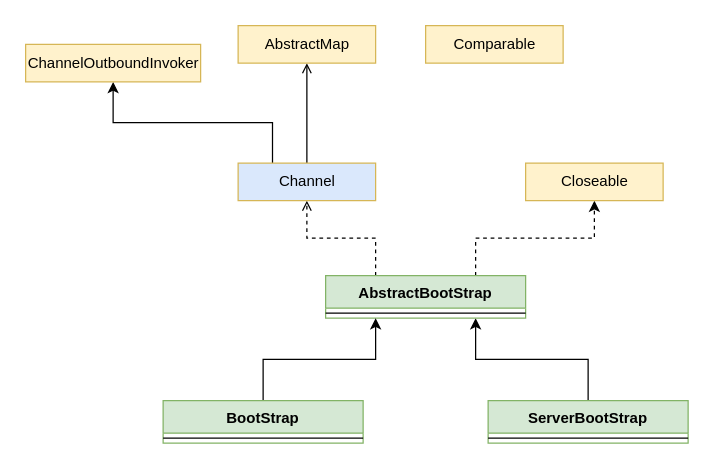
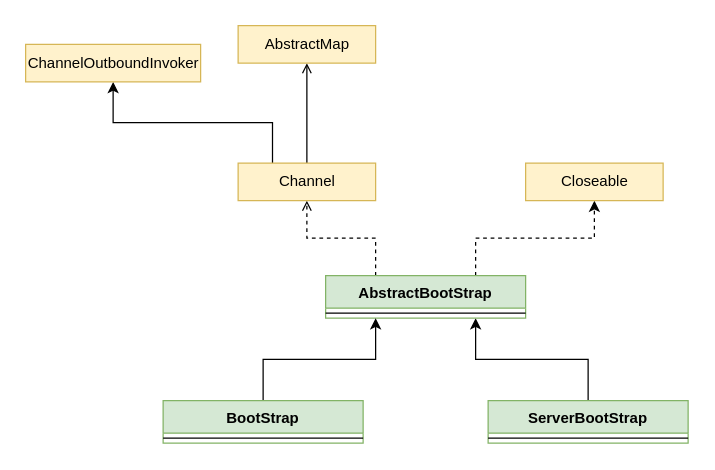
  <mxCell id="0" />
  <mxCell id="1" parent="0" />
  <mxCell id="2" style="edgeStyle=orthogonalEdgeStyle;rounded=0;orthogonalLoop=1;jettySize=auto;html=1;entryX=0.75;entryY=1;entryDx=0;entryDy=0;" edge="1" parent="1" source="3" target="7"><mxGeometry relative="1" as="geometry" /></mxCell>
  <mxCell id="3" value="ServerBootStrap" style="swimlane;fontStyle=1;align=center;verticalAlign=top;childLayout=stackLayout;horizontal=1;startSize=26;horizontalStack=0;resizeParent=1;resizeParentMax=0;resizeLast=0;collapsible=1;marginBottom=0;fillColor=#d5e8d4;strokeColor=#82b366;" vertex="1" parent="1"><mxGeometry x="390" y="320" width="160" height="34" as="geometry" /></mxCell>
  <mxCell id="4" value="" style="line;strokeWidth=1;fillColor=none;align=left;verticalAlign=middle;spacingTop=-1;spacingLeft=3;spacingRight=3;rotatable=0;labelPosition=right;points=[];portConstraint=eastwest;" vertex="1" parent="3"><mxGeometry y="26" width="160" height="8" as="geometry" /></mxCell>
  <mxCell id="5" style="edgeStyle=orthogonalEdgeStyle;rounded=0;orthogonalLoop=1;jettySize=auto;html=1;exitX=0.25;exitY=0;exitDx=0;exitDy=0;dashed=1;endArrow=open;" edge="1" parent="1" source="7" target="11"><mxGeometry relative="1" as="geometry"><Array as="points"><mxPoint x="300" y="190" /><mxPoint x="245" y="190" /></Array></mxGeometry></mxCell>
  <mxCell id="6" style="edgeStyle=orthogonalEdgeStyle;rounded=0;orthogonalLoop=1;jettySize=auto;html=1;exitX=0.75;exitY=0;exitDx=0;exitDy=0;entryX=0.5;entryY=1;entryDx=0;entryDy=0;dashed=1;" edge="1" parent="1" source="7" target="12"><mxGeometry relative="1" as="geometry" /></mxCell>
  <mxCell id="7" value="AbstractBootStrap" style="swimlane;fontStyle=1;align=center;verticalAlign=top;childLayout=stackLayout;horizontal=1;startSize=26;horizontalStack=0;resizeParent=1;resizeParentMax=0;resizeLast=0;collapsible=1;marginBottom=0;fillColor=#d5e8d4;strokeColor=#82b366;" vertex="1" parent="1"><mxGeometry x="260" y="220" width="160" height="34" as="geometry" /></mxCell>
  <mxCell id="8" value="" style="line;strokeWidth=1;fillColor=none;align=left;verticalAlign=middle;spacingTop=-1;spacingLeft=3;spacingRight=3;rotatable=0;labelPosition=right;points=[];portConstraint=eastwest;" vertex="1" parent="7"><mxGeometry y="26" width="160" height="8" as="geometry" /></mxCell>
  <mxCell id="9" style="edgeStyle=orthogonalEdgeStyle;rounded=0;orthogonalLoop=1;jettySize=auto;html=1;endArrow=open;" edge="1" parent="1" source="11" target="13"><mxGeometry relative="1" as="geometry" /></mxCell>
  <mxCell id="10" style="edgeStyle=orthogonalEdgeStyle;rounded=0;orthogonalLoop=1;jettySize=auto;html=1;exitX=0.25;exitY=0;exitDx=0;exitDy=0;entryX=0.5;entryY=1;entryDx=0;entryDy=0;" edge="1" parent="1" source="11" target="14"><mxGeometry relative="1" as="geometry" /></mxCell>
- <mxCell id="11" value="Channel" style="html=1;fillColor=#dae8fc;strokeColor=#d6b656;" vertex="1" parent="1"><mxGeometry x="190" y="130" width="110" height="30" as="geometry" /></mxCell>
+ <mxCell id="11" value="Channel" style="html=1;fillColor=#fff2cc;strokeColor=#d6b656;" vertex="1" parent="1"><mxGeometry x="190" y="130" width="110" height="30" as="geometry" /></mxCell>
  <mxCell id="12" value="Closeable" style="html=1;fillColor=#fff2cc;strokeColor=#d6b656;" vertex="1" parent="1"><mxGeometry x="420" y="130" width="110" height="30" as="geometry" /></mxCell>
  <mxCell id="13" value="AbstractMap" style="html=1;fillColor=#fff2cc;strokeColor=#d6b656;" vertex="1" parent="1"><mxGeometry x="190" y="20" width="110" height="30" as="geometry" /></mxCell>
  <mxCell id="14" value="ChannelOutboundInvoker" style="html=1;fillColor=#fff2cc;strokeColor=#d6b656;" vertex="1" parent="1"><mxGeometry x="20" y="35" width="140" height="30" as="geometry" /></mxCell>
- <mxCell id="15" value="Comparable" style="html=1;fillColor=#fff2cc;strokeColor=#d6b656;" vertex="1" parent="1"><mxGeometry x="340" y="20" width="110" height="30" as="geometry" /></mxCell>
  <mxCell id="16" style="edgeStyle=orthogonalEdgeStyle;rounded=0;orthogonalLoop=1;jettySize=auto;html=1;entryX=0.25;entryY=1;entryDx=0;entryDy=0;" edge="1" parent="1" source="17" target="7"><mxGeometry relative="1" as="geometry" /></mxCell>
  <mxCell id="17" value="BootStrap" style="swimlane;fontStyle=1;align=center;verticalAlign=top;childLayout=stackLayout;horizontal=1;startSize=26;horizontalStack=0;resizeParent=1;resizeParentMax=0;resizeLast=0;collapsible=1;marginBottom=0;fillColor=#d5e8d4;strokeColor=#82b366;" vertex="1" parent="1"><mxGeometry x="130" y="320" width="160" height="34" as="geometry" /></mxCell>
  <mxCell id="18" value="" style="line;strokeWidth=1;fillColor=none;align=left;verticalAlign=middle;spacingTop=-1;spacingLeft=3;spacingRight=3;rotatable=0;labelPosition=right;points=[];portConstraint=eastwest;" vertex="1" parent="17"><mxGeometry y="26" width="160" height="8" as="geometry" /></mxCell>
